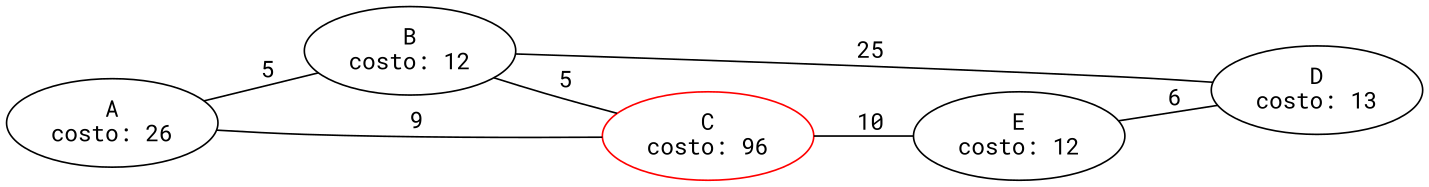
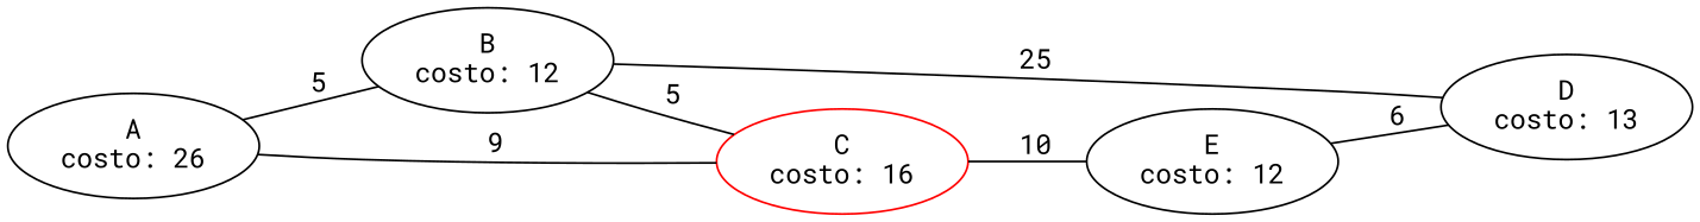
  graph {
    fontname="Roboto Mono"
    rankdir=LR
    node [color=black fontname="Roboto Mono"]
    edge [fontname="Roboto Mono"]
    n1 [label="A\ncosto: 26"]
    n2 [label="B\ncosto: 12"]
-   n3 [color=red label="C\ncosto: 96"]
+   n3 [color=red label="C\ncosto: 16"]
    n4 [label="D\ncosto: 13"]
    n5 [label="E\ncosto: 12"]
    n1 -- n2 [label=" 5"]
    n1 -- n3 [label=" 9"]
    n2 -- n3 [label=" 5"]
    n2 -- n4 [label=" 25"]
    n3 -- n5 [label=" 10"]
    n5 -- n4 [label=" 6"]
  }
